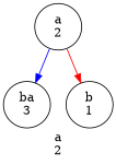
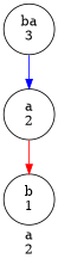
  digraph {
    label="a\n2"
    "ba\n3"
    "a\n2"
    "b\n1"
-   "a\n2" -> "ba\n3" [color=blue]
+   "ba\n3" -> "a\n2" [color=blue]
    "a\n2" -> "b\n1" [color=red]
  }
